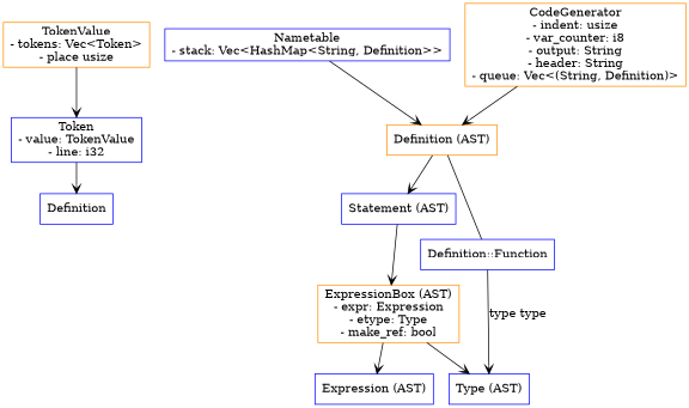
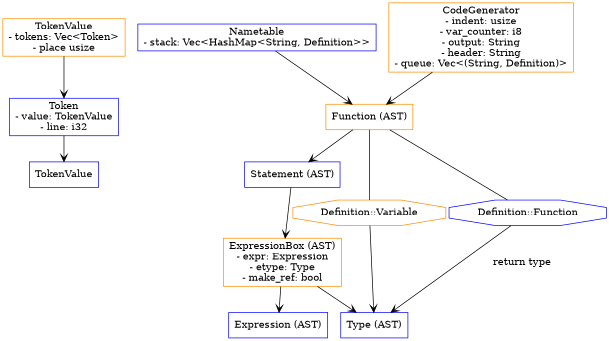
  digraph {
    node [color=blue shape=box]
    edge [arrowhead=vee]
    n1 [color=darkorange label="TokenValue\n- tokens: Vec<Token>\n- place usize"]
    n2 [label="Token\n- value: TokenValue\n- line: i32"]
-   TokenValue [label=Definition]
+   TokenValue
    n4 [label="Type (AST)"]
-   n5 [color=darkorange label="Definition (AST)"]
+   n5 [color=darkorange label="Function (AST)"]
    n6 [label="Statement (AST)"]
-   n8 [label="Definition::Function"]
+   n7 [color=darkorange label="Definition::Variable" shape=octagon]
+   n8 [label="Definition::Function" shape=octagon]
    n9 [color=darkorange label="ExpressionBox (AST)\n- expr: Expression\n- etype: Type\n- make_ref: bool"]
    n10 [label="Expression (AST)"]
    n11 [label="Nametable\n- stack: Vec<HashMap<String, Definition>>"]
    n12 [color=darkorange label="CodeGenerator\n- indent: usize\n- var_counter: i8\n- output: String\n- header: String\n- queue: Vec<(String, Definition)>"]
    n1 -> n2
    n2 -> TokenValue
    n5 -> n6
+   n5 -> n7 [arrowhead=none arrowtail=normal]
    n5 -> n8 [arrowhead=none arrowtail=normal]
    n6 -> n9
-   n8 -> n4 [label="type type"]
+   n7 -> n4
+   n8 -> n4 [label="return type"]
    n9 -> n4
    n9 -> n10
    n11 -> n5
    n12 -> n5
  }
